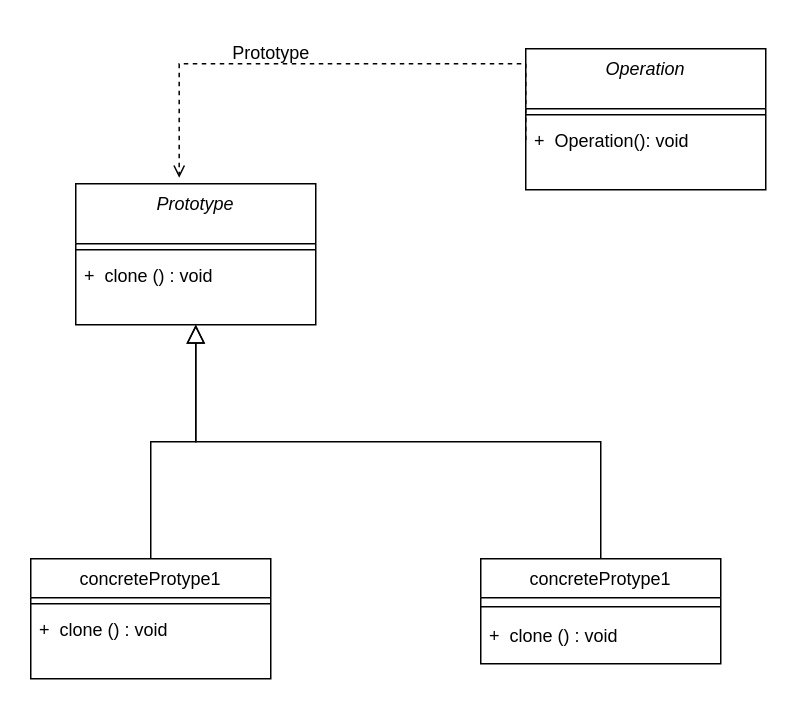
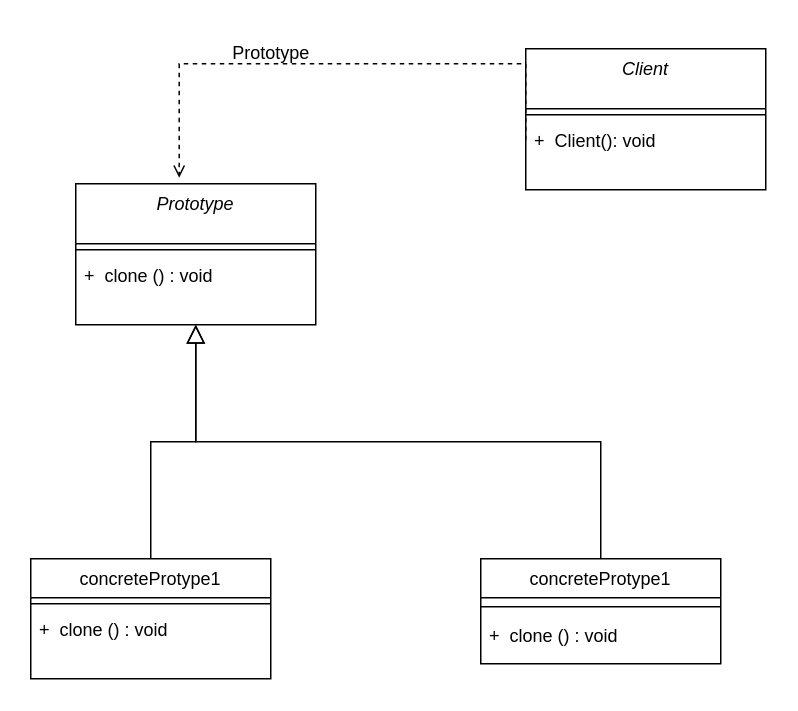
  <mxCell id="0" />
  <mxCell id="1" parent="0" />
  <mxCell id="2" value="Prototype" style="swimlane;fontStyle=2;align=center;verticalAlign=top;childLayout=stackLayout;horizontal=1;startSize=40;horizontalStack=0;resizeParent=1;resizeLast=0;collapsible=1;marginBottom=0;rounded=0;shadow=0;strokeWidth=1;" vertex="1" parent="1"><mxGeometry x="50" y="122" width="160" height="94" as="geometry"><mxRectangle x="230" y="140" width="160" height="26" as="alternateBounds" /></mxGeometry></mxCell>
  <mxCell id="3" value="" style="line;html=1;strokeWidth=1;align=left;verticalAlign=middle;spacingTop=-1;spacingLeft=3;spacingRight=3;rotatable=0;labelPosition=right;points=[];portConstraint=eastwest;" vertex="1" parent="2"><mxGeometry y="40" width="160" height="8" as="geometry" /></mxCell>
  <mxCell id="4" value="+  clone () : void" style="text;align=left;verticalAlign=top;spacingLeft=4;spacingRight=4;overflow=hidden;rotatable=0;points=[[0,0.5],[1,0.5]];portConstraint=eastwest;" vertex="1" parent="2"><mxGeometry y="48" width="160" height="26" as="geometry" /></mxCell>
  <mxCell id="5" value="concreteProtype1" style="swimlane;fontStyle=0;align=center;verticalAlign=top;childLayout=stackLayout;horizontal=1;startSize=26;horizontalStack=0;resizeParent=1;resizeLast=0;collapsible=1;marginBottom=0;rounded=0;shadow=0;strokeWidth=1;" vertex="1" parent="1"><mxGeometry x="20" y="372" width="160" height="80" as="geometry"><mxRectangle x="130" y="380" width="160" height="26" as="alternateBounds" /></mxGeometry></mxCell>
  <mxCell id="6" value="" style="line;html=1;strokeWidth=1;align=left;verticalAlign=middle;spacingTop=-1;spacingLeft=3;spacingRight=3;rotatable=0;labelPosition=right;points=[];portConstraint=eastwest;" vertex="1" parent="5"><mxGeometry y="26" width="160" height="8" as="geometry" /></mxCell>
  <mxCell id="7" value="+  clone () : void" style="text;align=left;verticalAlign=top;spacingLeft=4;spacingRight=4;overflow=hidden;rotatable=0;points=[[0,0.5],[1,0.5]];portConstraint=eastwest;" vertex="1" parent="5"><mxGeometry y="34" width="160" height="26" as="geometry" /></mxCell>
  <mxCell id="8" value="" style="endArrow=block;endSize=10;endFill=0;shadow=0;strokeWidth=1;rounded=0;edgeStyle=elbowEdgeStyle;elbow=vertical;" edge="1" parent="1" source="5" target="2"><mxGeometry width="160" relative="1" as="geometry"><mxPoint x="190" y="215" as="sourcePoint" /><mxPoint x="190" y="215" as="targetPoint" /></mxGeometry></mxCell>
  <mxCell id="9" value="concreteProtype1" style="swimlane;fontStyle=0;align=center;verticalAlign=top;childLayout=stackLayout;horizontal=1;startSize=26;horizontalStack=0;resizeParent=1;resizeLast=0;collapsible=1;marginBottom=0;rounded=0;shadow=0;strokeWidth=1;" vertex="1" parent="1"><mxGeometry x="320" y="372" width="160" height="70" as="geometry"><mxRectangle x="340" y="380" width="170" height="26" as="alternateBounds" /></mxGeometry></mxCell>
  <mxCell id="10" value="" style="line;html=1;strokeWidth=1;align=left;verticalAlign=middle;spacingTop=-1;spacingLeft=3;spacingRight=3;rotatable=0;labelPosition=right;points=[];portConstraint=eastwest;" vertex="1" parent="9"><mxGeometry y="26" width="160" height="12" as="geometry" /></mxCell>
  <mxCell id="11" value="+  clone () : void" style="text;align=left;verticalAlign=top;spacingLeft=4;spacingRight=4;overflow=hidden;rotatable=0;points=[[0,0.5],[1,0.5]];portConstraint=eastwest;" vertex="1" parent="9"><mxGeometry y="38" width="160" height="26" as="geometry" /></mxCell>
  <mxCell id="12" value="" style="endArrow=block;endSize=10;endFill=0;shadow=0;strokeWidth=1;rounded=0;edgeStyle=elbowEdgeStyle;elbow=vertical;" edge="1" parent="1" source="9" target="2"><mxGeometry width="160" relative="1" as="geometry"><mxPoint x="200" y="385" as="sourcePoint" /><mxPoint x="300" y="283" as="targetPoint" /></mxGeometry></mxCell>
- <mxCell id="13" value="Operation" style="swimlane;fontStyle=2;align=center;verticalAlign=top;childLayout=stackLayout;horizontal=1;startSize=40;horizontalStack=0;resizeParent=1;resizeLast=0;collapsible=1;marginBottom=0;rounded=0;shadow=0;strokeWidth=1;" vertex="1" parent="1"><mxGeometry x="350" y="32" width="160" height="94" as="geometry"><mxRectangle x="230" y="140" width="160" height="26" as="alternateBounds" /></mxGeometry></mxCell>
+ <mxCell id="13" value="Client" style="swimlane;fontStyle=2;align=center;verticalAlign=top;childLayout=stackLayout;horizontal=1;startSize=40;horizontalStack=0;resizeParent=1;resizeLast=0;collapsible=1;marginBottom=0;rounded=0;shadow=0;strokeWidth=1;" vertex="1" parent="1"><mxGeometry x="350" y="32" width="160" height="94" as="geometry"><mxRectangle x="230" y="140" width="160" height="26" as="alternateBounds" /></mxGeometry></mxCell>
  <mxCell id="14" value="" style="line;html=1;strokeWidth=1;align=left;verticalAlign=middle;spacingTop=-1;spacingLeft=3;spacingRight=3;rotatable=0;labelPosition=right;points=[];portConstraint=eastwest;" vertex="1" parent="13"><mxGeometry y="40" width="160" height="8" as="geometry" /></mxCell>
- <mxCell id="15" value="+  Operation(): void" style="text;align=left;verticalAlign=top;spacingLeft=4;spacingRight=4;overflow=hidden;rotatable=0;points=[[0,0.5],[1,0.5]];portConstraint=eastwest;" vertex="1" parent="13"><mxGeometry y="48" width="160" height="26" as="geometry" /></mxCell>
+ <mxCell id="15" value="+  Client(): void" style="text;align=left;verticalAlign=top;spacingLeft=4;spacingRight=4;overflow=hidden;rotatable=0;points=[[0,0.5],[1,0.5]];portConstraint=eastwest;" vertex="1" parent="13"><mxGeometry y="48" width="160" height="26" as="geometry" /></mxCell>
  <mxCell id="16" value="" style="endArrow=open;shadow=0;strokeWidth=1;rounded=0;endFill=1;edgeStyle=elbowEdgeStyle;elbow=vertical;dashed=1;exitX=0;exitY=0.5;exitDx=0;exitDy=0;entryX=0.431;entryY=-0.043;entryDx=0;entryDy=0;entryPerimeter=0;" edge="1" parent="1" source="15" target="2"><mxGeometry x="0.5" y="41" relative="1" as="geometry"><mxPoint x="440" y="136" as="sourcePoint" /><mxPoint x="640" y="232" as="targetPoint" /><mxPoint x="-40" y="32" as="offset" /><Array as="points"><mxPoint x="230" y="42" /></Array></mxGeometry></mxCell>
  <mxCell id="17" value="" style="resizable=0;align=left;verticalAlign=bottom;labelBackgroundColor=none;fontSize=12;" connectable="0" vertex="1" parent="16"><mxGeometry x="-1" relative="1" as="geometry"><mxPoint y="4" as="offset" /></mxGeometry></mxCell>
  <mxCell id="18" value="Prototype" style="text;html=1;align=center;verticalAlign=middle;resizable=0;points=[];autosize=1;strokeColor=none;fillColor=none;" vertex="1" parent="1"><mxGeometry x="145" y="20" width="70" height="30" as="geometry" /></mxCell>
